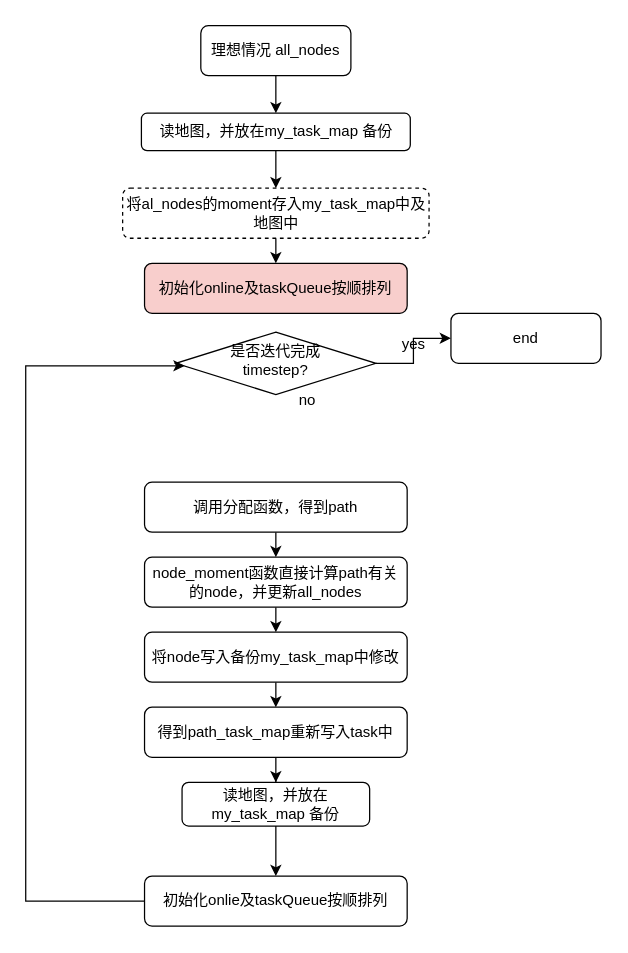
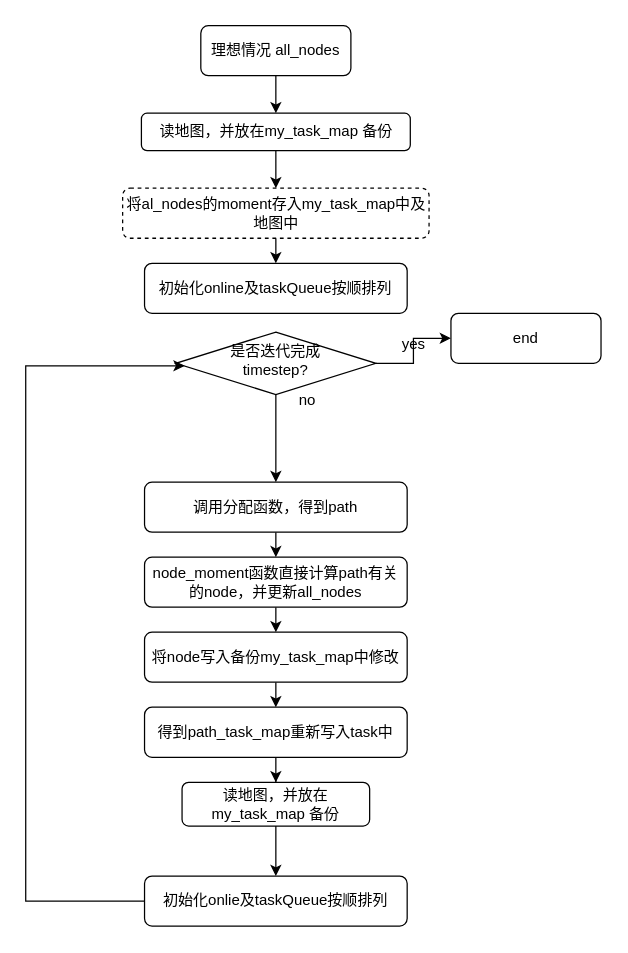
  <mxCell id="0" />
  <mxCell id="1" parent="0" />
  <mxCell id="2" style="edgeStyle=orthogonalEdgeStyle;rounded=0;orthogonalLoop=1;jettySize=auto;html=1;entryX=0.5;entryY=0;entryDx=0;entryDy=0;" edge="1" parent="1" source="3" target="19"><mxGeometry relative="1" as="geometry" /></mxCell>
  <mxCell id="3" value="理想情况 all_nodes" style="rounded=1;whiteSpace=wrap;html=1;fontSize=12;glass=0;strokeWidth=1;shadow=0;" parent="1" vertex="1"><mxGeometry x="160" y="20" width="120" height="40" as="geometry" /></mxCell>
  <mxCell id="4" style="edgeStyle=orthogonalEdgeStyle;rounded=0;orthogonalLoop=1;jettySize=auto;html=1;exitX=1;exitY=0.5;exitDx=0;exitDy=0;entryX=0;entryY=0.5;entryDx=0;entryDy=0;" edge="1" parent="1" source="6" target="7"><mxGeometry relative="1" as="geometry" /></mxCell>
+ <mxCell id="5" style="edgeStyle=orthogonalEdgeStyle;rounded=0;orthogonalLoop=1;jettySize=auto;html=1;exitX=0.5;exitY=1;exitDx=0;exitDy=0;entryX=0.5;entryY=0;entryDx=0;entryDy=0;" edge="1" parent="1" source="6" target="11"><mxGeometry relative="1" as="geometry" /></mxCell>
  <mxCell id="6" value="&lt;div&gt;是否迭代完成&lt;/div&gt;&lt;div&gt;timestep?&lt;br&gt;&lt;/div&gt;" style="rhombus;whiteSpace=wrap;html=1;shadow=0;fontFamily=Helvetica;fontSize=12;align=center;strokeWidth=1;spacing=6;spacingTop=-4;" parent="1" vertex="1"><mxGeometry x="140" y="265" width="160" height="50" as="geometry" /></mxCell>
  <mxCell id="7" value="end" style="rounded=1;whiteSpace=wrap;html=1;fontSize=12;glass=0;strokeWidth=1;shadow=0;" parent="1" vertex="1"><mxGeometry x="360" y="250" width="120" height="40" as="geometry" /></mxCell>
  <mxCell id="8" value="yes" style="text;html=1;align=center;verticalAlign=middle;resizable=0;points=[];autosize=1;strokeColor=none;fillColor=none;" vertex="1" parent="1"><mxGeometry x="315" y="265" width="30" height="20" as="geometry" /></mxCell>
  <mxCell id="9" value="no" style="text;html=1;align=center;verticalAlign=middle;resizable=0;points=[];autosize=1;strokeColor=none;fillColor=none;" vertex="1" parent="1"><mxGeometry x="230" y="310" width="30" height="20" as="geometry" /></mxCell>
  <mxCell id="10" style="edgeStyle=orthogonalEdgeStyle;rounded=0;orthogonalLoop=1;jettySize=auto;html=1;exitX=0.5;exitY=1;exitDx=0;exitDy=0;entryX=0.5;entryY=0;entryDx=0;entryDy=0;" edge="1" parent="1" source="11" target="13"><mxGeometry relative="1" as="geometry" /></mxCell>
  <mxCell id="11" value="调用分配函数，得到path" style="rounded=1;whiteSpace=wrap;html=1;fontSize=12;glass=0;strokeWidth=1;shadow=0;" vertex="1" parent="1"><mxGeometry x="115" y="385" width="210" height="40" as="geometry" /></mxCell>
  <mxCell id="12" style="edgeStyle=orthogonalEdgeStyle;rounded=0;orthogonalLoop=1;jettySize=auto;html=1;exitX=0.5;exitY=1;exitDx=0;exitDy=0;entryX=0.5;entryY=0;entryDx=0;entryDy=0;" edge="1" parent="1" source="13" target="15"><mxGeometry relative="1" as="geometry" /></mxCell>
  <mxCell id="13" value="node_moment函数直接计算path有关的node，并更新all_nodes" style="rounded=1;whiteSpace=wrap;html=1;fontSize=12;glass=0;strokeWidth=1;shadow=0;" vertex="1" parent="1"><mxGeometry x="115" y="445" width="210" height="40" as="geometry" /></mxCell>
  <mxCell id="14" style="edgeStyle=orthogonalEdgeStyle;rounded=0;orthogonalLoop=1;jettySize=auto;html=1;exitX=0.5;exitY=1;exitDx=0;exitDy=0;entryX=0.5;entryY=0;entryDx=0;entryDy=0;" edge="1" parent="1" source="15" target="17"><mxGeometry relative="1" as="geometry" /></mxCell>
  <mxCell id="15" value="将node写入备份my_task_map中修改" style="rounded=1;whiteSpace=wrap;html=1;fontSize=12;glass=0;strokeWidth=1;shadow=0;" vertex="1" parent="1"><mxGeometry x="115" y="505" width="210" height="40" as="geometry" /></mxCell>
  <mxCell id="16" style="edgeStyle=orthogonalEdgeStyle;rounded=0;orthogonalLoop=1;jettySize=auto;html=1;entryX=0.5;entryY=0;entryDx=0;entryDy=0;" edge="1" parent="1" source="17" target="21"><mxGeometry relative="1" as="geometry" /></mxCell>
  <mxCell id="17" value="得到path_task_map重新写入task中" style="rounded=1;whiteSpace=wrap;html=1;fontSize=12;glass=0;strokeWidth=1;shadow=0;" vertex="1" parent="1"><mxGeometry x="115" y="565" width="210" height="40" as="geometry" /></mxCell>
  <mxCell id="18" style="edgeStyle=orthogonalEdgeStyle;rounded=0;orthogonalLoop=1;jettySize=auto;html=1;entryX=0.5;entryY=0;entryDx=0;entryDy=0;" edge="1" parent="1" source="19" target="26"><mxGeometry relative="1" as="geometry" /></mxCell>
  <mxCell id="19" value="读地图，并放在my_task_map 备份" style="rounded=1;whiteSpace=wrap;html=1;fontSize=12;glass=0;strokeWidth=1;shadow=0;" vertex="1" parent="1"><mxGeometry x="112.5" y="90" width="215" height="30" as="geometry" /></mxCell>
  <mxCell id="20" style="edgeStyle=orthogonalEdgeStyle;rounded=0;orthogonalLoop=1;jettySize=auto;html=1;entryX=0.5;entryY=0;entryDx=0;entryDy=0;" edge="1" parent="1" source="21" target="24"><mxGeometry relative="1" as="geometry" /></mxCell>
  <mxCell id="21" value="读地图，并放在my_task_map 备份" style="rounded=1;whiteSpace=wrap;html=1;fontSize=12;glass=0;strokeWidth=1;shadow=0;" vertex="1" parent="1"><mxGeometry x="145" y="625" width="150" height="35" as="geometry" /></mxCell>
- <mxCell id="22" value="初始化online及taskQueue按顺排列" style="rounded=1;whiteSpace=wrap;html=1;fontSize=12;glass=0;strokeWidth=1;shadow=0;fillColor=#f8cecc;" vertex="1" parent="1"><mxGeometry x="115" y="210" width="210" height="40" as="geometry" /></mxCell>
+ <mxCell id="22" value="初始化online及taskQueue按顺排列" style="rounded=1;whiteSpace=wrap;html=1;fontSize=12;glass=0;strokeWidth=1;shadow=0;" vertex="1" parent="1"><mxGeometry x="115" y="210" width="210" height="40" as="geometry" /></mxCell>
  <mxCell id="23" style="edgeStyle=orthogonalEdgeStyle;rounded=0;orthogonalLoop=1;jettySize=auto;html=1;entryX=0.044;entryY=0.54;entryDx=0;entryDy=0;entryPerimeter=0;" edge="1" parent="1" source="24" target="6"><mxGeometry relative="1" as="geometry"><Array as="points"><mxPoint x="20" y="720" /><mxPoint x="20" y="292" /></Array></mxGeometry></mxCell>
  <mxCell id="24" value="初始化onlie及taskQueue按顺排列" style="rounded=1;whiteSpace=wrap;html=1;fontSize=12;glass=0;strokeWidth=1;shadow=0;" vertex="1" parent="1"><mxGeometry x="115" y="700" width="210" height="40" as="geometry" /></mxCell>
  <mxCell id="25" style="edgeStyle=orthogonalEdgeStyle;rounded=0;orthogonalLoop=1;jettySize=auto;html=1;exitX=0.5;exitY=1;exitDx=0;exitDy=0;entryX=0.5;entryY=0;entryDx=0;entryDy=0;" edge="1" parent="1" source="26" target="22"><mxGeometry relative="1" as="geometry" /></mxCell>
  <mxCell id="26" value="将al_nodes的moment存入my_task_map中及地图中" style="rounded=1;whiteSpace=wrap;html=1;fontSize=12;glass=0;strokeWidth=1;shadow=0;dashed=1;" vertex="1" parent="1"><mxGeometry x="97.5" y="150" width="245" height="40" as="geometry" /></mxCell>
